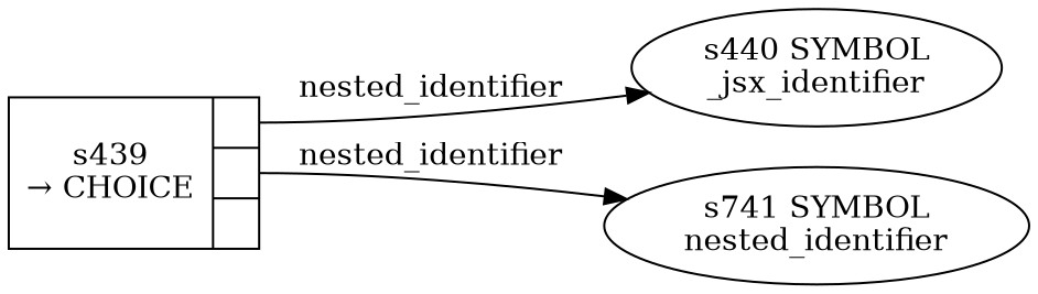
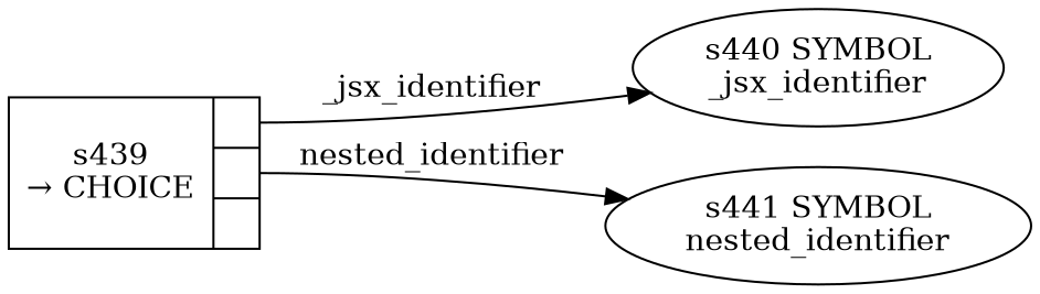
  digraph {
    rankdir=LR
    n1 [fixedsize=false label="{s439\n&rarr; CHOICE|{<p0>|<p1>|<p2>}}" peripheries=1 shape=record]
    n2 [label="s440 SYMBOL\n_jsx_identifier"]
-   n3 [label="s741 SYMBOL\nnested_identifier"]
-   n1 -> n2 [label=nested_identifier tailport=p0]
+   n3 [label="s441 SYMBOL\nnested_identifier"]
+   n1 -> n2 [label=_jsx_identifier tailport=p0]
    n1 -> n3 [label=nested_identifier tailport=p1]
  }
